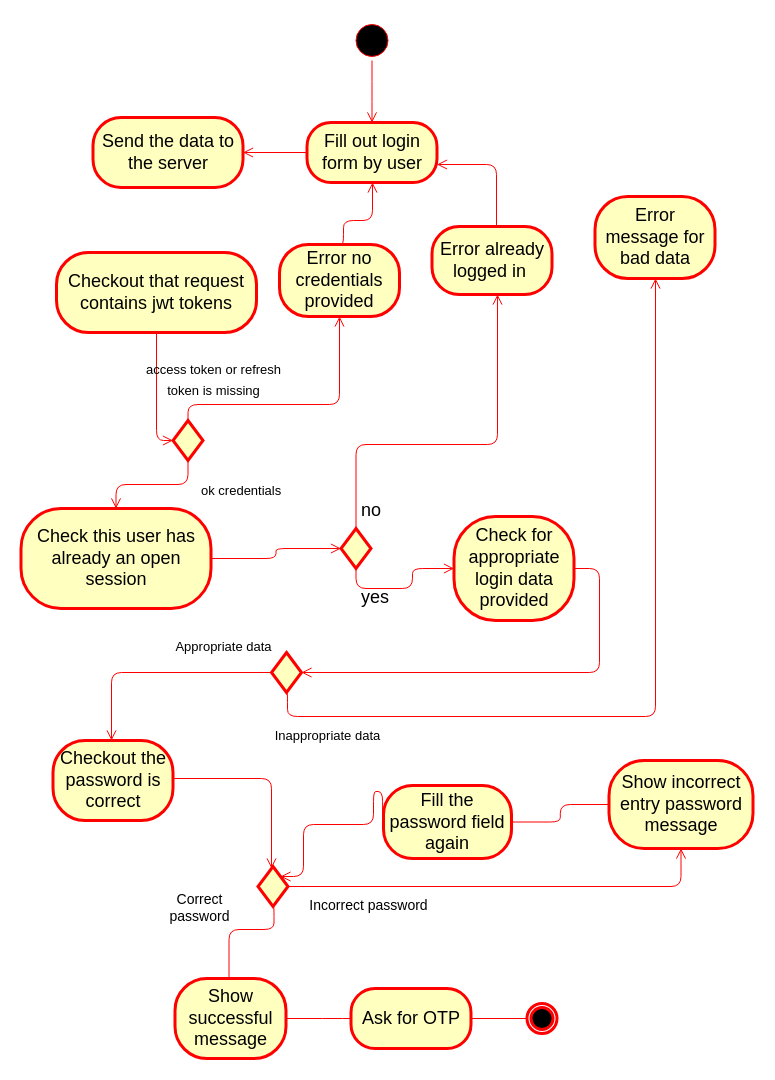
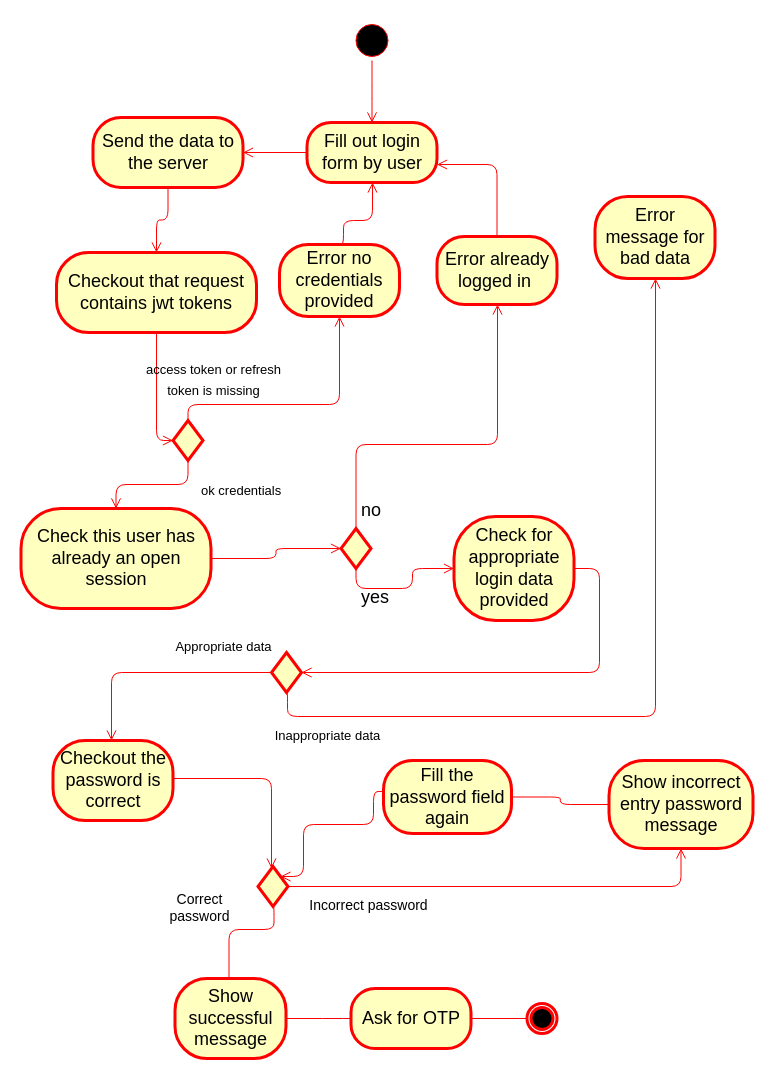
  <mxCell id="0" />
  <mxCell id="1" parent="0" />
  <mxCell id="2" value="" style="ellipse;html=1;shape=startState;fillColor=#000000;strokeColor=#ff0000;" parent="1" vertex="1"><mxGeometry x="351.5" y="20" width="40" height="40" as="geometry" /></mxCell>
  <mxCell id="3" value="" style="edgeStyle=orthogonalEdgeStyle;html=1;verticalAlign=bottom;endArrow=open;endSize=8;strokeColor=#ff0000;" parent="1" source="2" edge="1"><mxGeometry relative="1" as="geometry"><mxPoint x="371.5" y="122" as="targetPoint" /><mxPoint x="371.5" y="52" as="sourcePoint" /></mxGeometry></mxCell>
  <mxCell id="4" value="&lt;font style=&quot;font-size: 18px;&quot;&gt;Fill out login form by user&lt;/font&gt;" style="rounded=1;whiteSpace=wrap;html=1;arcSize=40;fontColor=#000000;fillColor=#ffffc0;strokeColor=#ff0000;strokeWidth=3;" parent="1" vertex="1"><mxGeometry x="306.5" y="122" width="130" height="60" as="geometry" /></mxCell>
  <mxCell id="5" value="" style="edgeStyle=orthogonalEdgeStyle;html=1;verticalAlign=bottom;endArrow=open;endSize=8;strokeColor=#ff0000;" parent="1" source="4" target="6" edge="1"><mxGeometry relative="1" as="geometry"><mxPoint x="210.5" y="152" as="targetPoint" /><Array as="points" /></mxGeometry></mxCell>
  <mxCell id="6" value="Send the data to the server" style="rounded=1;whiteSpace=wrap;html=1;arcSize=40;fontColor=#000000;fillColor=#ffffc0;strokeColor=#ff0000;strokeWidth=3;fontSize=18;" parent="1" vertex="1"><mxGeometry x="92.5" y="117" width="150" height="70" as="geometry" /></mxCell>
  <mxCell id="7" value="" style="edgeStyle=orthogonalEdgeStyle;html=1;verticalAlign=bottom;endArrow=open;endSize=8;strokeColor=#ff0000;fontSize=18;entryX=0;entryY=0.5;entryDx=0;entryDy=0;startArrow=none;" parent="1" source="22" target="26" edge="1"><mxGeometry relative="1" as="geometry"><mxPoint x="194.5" y="387" as="targetPoint" /></mxGeometry></mxCell>
  <mxCell id="8" value="" style="rhombus;whiteSpace=wrap;html=1;fillColor=#ffffc0;strokeColor=#ff0000;strokeWidth=3;fontSize=18;" parent="1" vertex="1"><mxGeometry x="271" y="652" width="30" height="40" as="geometry" /></mxCell>
  <mxCell id="9" value="&lt;span style=&quot;font-size: 13px;&quot;&gt;Inappropriate data&lt;/span&gt;" style="edgeStyle=orthogonalEdgeStyle;html=1;align=center;verticalAlign=bottom;endArrow=open;endSize=8;strokeColor=#ff0000;fontSize=18;labelBackgroundColor=none;exitX=0.5;exitY=1;exitDx=0;exitDy=0;" parent="1" source="8" target="19" edge="1"><mxGeometry x="-0.844" y="-32" relative="1" as="geometry"><mxPoint x="598.5" y="290" as="targetPoint" /><mxPoint as="offset" /><mxPoint x="368.5" y="592" as="sourcePoint" /><Array as="points"><mxPoint x="287" y="692" /><mxPoint x="287" y="716" /><mxPoint x="655" y="716" /></Array></mxGeometry></mxCell>
  <mxCell id="10" value="&lt;span style=&quot;font-size: 13px;&quot;&gt;Appropriate data&lt;/span&gt;" style="edgeStyle=orthogonalEdgeStyle;html=1;align=center;verticalAlign=top;endArrow=open;endSize=8;strokeColor=#ff0000;fontSize=18;labelBackgroundColor=none;exitX=0;exitY=0.5;exitDx=0;exitDy=0;" parent="1" source="8" target="14" edge="1"><mxGeometry x="-0.579" y="-44" relative="1" as="geometry"><mxPoint x="111" y="844" as="targetPoint" /><mxPoint x="456.037" y="503.999" as="sourcePoint" /><Array as="points"><mxPoint x="111" y="672" /></Array><mxPoint as="offset" /></mxGeometry></mxCell>
  <mxCell id="11" value="Incorrect password" style="edgeStyle=orthogonalEdgeStyle;html=1;align=center;verticalAlign=bottom;endArrow=open;endSize=8;strokeColor=#ff0000;fontSize=14;labelBackgroundColor=none;" parent="1" source="13" target="20" edge="1"><mxGeometry x="-0.631" y="-30" relative="1" as="geometry"><mxPoint x="664.5" y="830" as="targetPoint" /><mxPoint as="offset" /></mxGeometry></mxCell>
  <mxCell id="12" value="Correct&lt;br style=&quot;font-size: 14px;&quot;&gt;password" style="edgeStyle=orthogonalEdgeStyle;html=1;align=center;verticalAlign=top;endArrow=open;endSize=8;strokeColor=#ff0000;fontSize=14;labelBackgroundColor=none;entryX=0.5;entryY=0;entryDx=0;entryDy=0;exitX=0.5;exitY=1;exitDx=0;exitDy=0;" parent="1" source="13" edge="1"><mxGeometry x="0.071" y="-54" relative="1" as="geometry"><mxPoint x="228.5" y="988" as="targetPoint" /><mxPoint x="273.567" y="878.999" as="sourcePoint" /><Array as="points"><mxPoint x="273.5" y="929" /><mxPoint x="228.5" y="929" /></Array><mxPoint x="24" y="-45" as="offset" /></mxGeometry></mxCell>
  <mxCell id="13" value="" style="rhombus;whiteSpace=wrap;html=1;fillColor=#ffffc0;strokeColor=#ff0000;strokeWidth=3;fontSize=18;" parent="1" vertex="1"><mxGeometry x="257.5" y="866" width="30" height="40" as="geometry" /></mxCell>
  <mxCell id="14" value="Checkout the password is correct" style="rounded=1;whiteSpace=wrap;html=1;arcSize=40;fontColor=#000000;fillColor=#ffffc0;strokeColor=#ff0000;strokeWidth=3;fontFamily=Helvetica;fontSize=18;" parent="1" vertex="1"><mxGeometry x="52.5" y="740" width="120" height="80" as="geometry" /></mxCell>
  <mxCell id="15" value="" style="edgeStyle=orthogonalEdgeStyle;html=1;verticalAlign=bottom;endArrow=open;endSize=8;strokeColor=#ff0000;labelBackgroundColor=none;fontFamily=Helvetica;fontSize=18;fontColor=#FFFFFF;" parent="1" source="14" target="13" edge="1"><mxGeometry relative="1" as="geometry"><mxPoint x="389.5" y="778.053" as="targetPoint" /><Array as="points"><mxPoint x="271" y="778" /></Array></mxGeometry></mxCell>
  <mxCell id="16" value="Show successful message" style="rounded=1;whiteSpace=wrap;html=1;arcSize=40;fontColor=#000000;fillColor=#ffffc0;strokeColor=#ff0000;strokeWidth=3;fontFamily=Helvetica;fontSize=18;" parent="1" vertex="1"><mxGeometry x="174.5" y="978" width="111" height="80" as="geometry" /></mxCell>
  <mxCell id="17" value="" style="edgeStyle=orthogonalEdgeStyle;html=1;verticalAlign=bottom;endArrow=open;endSize=8;strokeColor=#ff0000;labelBackgroundColor=none;fontFamily=Helvetica;fontSize=18;fontColor=#FFFFFF;" parent="1" source="16" edge="1"><mxGeometry relative="1" as="geometry"><mxPoint x="378.5" y="1018" as="targetPoint" /></mxGeometry></mxCell>
  <mxCell id="18" value="Ask for OTP" style="rounded=1;whiteSpace=wrap;html=1;arcSize=40;fontColor=#000000;fillColor=#ffffc0;strokeColor=#ff0000;strokeWidth=3;fontFamily=Helvetica;fontSize=18;" parent="1" vertex="1"><mxGeometry x="350.5" y="988" width="120" height="60" as="geometry" /></mxCell>
  <mxCell id="19" value="Error message for bad data" style="rounded=1;whiteSpace=wrap;html=1;arcSize=40;fontColor=#000000;fillColor=#ffffc0;strokeColor=#ff0000;strokeWidth=3;fontFamily=Helvetica;fontSize=18;" parent="1" vertex="1"><mxGeometry x="594.5" y="196" width="120" height="82" as="geometry" /></mxCell>
  <mxCell id="20" value="Show incorrect entry password message" style="rounded=1;whiteSpace=wrap;html=1;arcSize=40;fontColor=#000000;fillColor=#ffffc0;strokeColor=#ff0000;strokeWidth=3;fontFamily=Helvetica;fontSize=18;" parent="1" vertex="1"><mxGeometry x="608.5" y="760" width="144" height="88" as="geometry" /></mxCell>
  <mxCell id="21" value="" style="edgeStyle=orthogonalEdgeStyle;html=1;verticalAlign=bottom;endArrow=none;endSize=8;strokeColor=#ff0000;labelBackgroundColor=none;fontFamily=Helvetica;fontSize=18;fontColor=#FFFFFF;entryX=1;entryY=0.5;entryDx=0;entryDy=0;" parent="1" source="20" target="40" edge="1"><mxGeometry relative="1" as="geometry"><mxPoint x="519.5" y="778.053" as="targetPoint" /><mxPoint x="531.5" y="696" as="sourcePoint" /></mxGeometry></mxCell>
  <mxCell id="22" value="&lt;span style=&quot;font-size: 18px;&quot;&gt;Checkout that request contains jwt tokens&lt;/span&gt;" style="rounded=1;whiteSpace=wrap;html=1;arcSize=40;fontColor=#000000;fillColor=#ffffc0;strokeColor=#ff0000;strokeWidth=3;" parent="1" vertex="1"><mxGeometry x="56" y="252" width="200" height="80" as="geometry" /></mxCell>
+ <mxCell id="23" value="" style="edgeStyle=orthogonalEdgeStyle;html=1;verticalAlign=bottom;endArrow=open;endSize=8;strokeColor=#ff0000;fontSize=18;startArrow=none;exitX=0.5;exitY=1;exitDx=0;exitDy=0;" parent="1" source="6" target="22" edge="1"><mxGeometry relative="1" as="geometry"><mxPoint x="255" y="342" as="targetPoint" /><mxPoint x="261.5" y="236" as="sourcePoint" /></mxGeometry></mxCell>
  <mxCell id="24" value="&lt;font style=&quot;font-size: 13px;&quot;&gt;access token or refresh&lt;br&gt;token is missing&lt;/font&gt;" style="edgeStyle=orthogonalEdgeStyle;html=1;align=center;verticalAlign=bottom;endArrow=open;endSize=8;strokeColor=#ff0000;fontSize=18;exitX=0.5;exitY=0;exitDx=0;exitDy=0;labelBackgroundColor=none;" parent="1" source="26" target="32" edge="1"><mxGeometry x="-0.682" y="1" relative="1" as="geometry"><mxPoint x="586.5" y="228" as="targetPoint" /><mxPoint x="218.5" y="387" as="sourcePoint" /><Array as="points"><mxPoint x="188" y="404" /><mxPoint x="339" y="404" /></Array><mxPoint as="offset" /></mxGeometry></mxCell>
  <mxCell id="25" value="&lt;font style=&quot;font-size: 13px;&quot;&gt;ok credentials&lt;/font&gt;" style="edgeStyle=orthogonalEdgeStyle;html=1;align=left;verticalAlign=top;endArrow=open;endSize=8;strokeColor=#ff0000;fontSize=18;exitX=0.5;exitY=1;exitDx=0;exitDy=0;entryX=0.5;entryY=0;entryDx=0;entryDy=0;labelBackgroundColor=none;" parent="1" source="26" target="27" edge="1"><mxGeometry x="-0.803" y="11" relative="1" as="geometry"><mxPoint x="234.5" y="470" as="targetPoint" /><mxPoint x="218.5" y="387" as="sourcePoint" /><mxPoint as="offset" /></mxGeometry></mxCell>
  <mxCell id="26" value="" style="rhombus;whiteSpace=wrap;html=1;fillColor=#ffffc0;strokeColor=#ff0000;strokeWidth=3;fontSize=18;" parent="1" vertex="1"><mxGeometry x="172.5" y="420" width="30" height="40" as="geometry" /></mxCell>
  <mxCell id="27" value="&lt;font style=&quot;font-size: 18px;&quot;&gt;Check this user has already an open session&lt;/font&gt;" style="rounded=1;whiteSpace=wrap;html=1;arcSize=40;fontColor=#000000;fillColor=#ffffc0;strokeColor=#ff0000;strokeWidth=3;fontSize=13;" parent="1" vertex="1"><mxGeometry x="20.5" y="508" width="190" height="100" as="geometry" /></mxCell>
  <mxCell id="28" value="" style="edgeStyle=orthogonalEdgeStyle;html=1;verticalAlign=bottom;endArrow=open;endSize=8;strokeColor=#ff0000;labelBackgroundColor=none;fontSize=13;entryX=0;entryY=0.5;entryDx=0;entryDy=0;" parent="1" source="27" target="31" edge="1"><mxGeometry relative="1" as="geometry"><mxPoint x="99" y="664" as="targetPoint" /><Array as="points" /></mxGeometry></mxCell>
  <mxCell id="29" value="no" style="edgeStyle=orthogonalEdgeStyle;html=1;align=left;verticalAlign=bottom;endArrow=open;endSize=8;strokeColor=#ff0000;labelBackgroundColor=none;fontSize=18;exitX=0.5;exitY=0;exitDx=0;exitDy=0;" parent="1" source="31" target="34" edge="1"><mxGeometry x="-0.978" y="-3" relative="1" as="geometry"><mxPoint x="439" y="516" as="targetPoint" /><mxPoint x="131" y="688" as="sourcePoint" /><Array as="points"><mxPoint x="356" y="444" /><mxPoint x="497" y="444" /></Array><mxPoint as="offset" /></mxGeometry></mxCell>
  <mxCell id="30" value="yes" style="edgeStyle=orthogonalEdgeStyle;html=1;align=left;verticalAlign=top;endArrow=open;endSize=8;strokeColor=#ff0000;labelBackgroundColor=none;fontSize=18;exitX=0.5;exitY=1;exitDx=0;exitDy=0;" parent="1" source="31" target="38" edge="1"><mxGeometry x="-0.826" y="3" relative="1" as="geometry"><mxPoint x="63" y="828" as="targetPoint" /><mxPoint x="91" y="708" as="sourcePoint" /><Array as="points"><mxPoint x="356" y="588" /><mxPoint x="412" y="588" /><mxPoint x="412" y="568" /></Array><mxPoint as="offset" /></mxGeometry></mxCell>
  <mxCell id="31" value="" style="rhombus;whiteSpace=wrap;html=1;fillColor=#ffffc0;strokeColor=#ff0000;strokeWidth=3;fontSize=18;" parent="1" vertex="1"><mxGeometry x="340.5" y="528" width="30" height="40" as="geometry" /></mxCell>
  <mxCell id="32" value="Error no credentials provided" style="rounded=1;whiteSpace=wrap;html=1;arcSize=40;fontColor=#000000;fillColor=#ffffc0;strokeColor=#ff0000;strokeWidth=3;fontSize=18;" parent="1" vertex="1"><mxGeometry x="279" y="244" width="120" height="72" as="geometry" /></mxCell>
  <mxCell id="33" value="" style="edgeStyle=orthogonalEdgeStyle;html=1;verticalAlign=bottom;endArrow=open;endSize=8;strokeColor=#ff0000;labelBackgroundColor=none;fontSize=18;exitX=0.5;exitY=0;exitDx=0;exitDy=0;" parent="1" source="32" target="4" edge="1"><mxGeometry relative="1" as="geometry"><mxPoint x="376.5" y="320" as="targetPoint" /><Array as="points"><mxPoint x="343" y="244" /><mxPoint x="343" y="220" /><mxPoint x="372" y="220" /></Array></mxGeometry></mxCell>
- <mxCell id="34" value="Error already logged in&amp;nbsp;" style="rounded=1;whiteSpace=wrap;html=1;arcSize=40;fontColor=#000000;fillColor=#ffffc0;strokeColor=#ff0000;strokeWidth=3;fontSize=18;" parent="1" vertex="1"><mxGeometry x="431.5" y="226" width="120" height="68" as="geometry" /></mxCell>
+ <mxCell id="34" value="Error already logged in&amp;nbsp;" style="rounded=1;whiteSpace=wrap;html=1;arcSize=40;fontColor=#000000;fillColor=#ffffc0;strokeColor=#ff0000;strokeWidth=3;fontSize=18;" parent="1" vertex="1"><mxGeometry x="436.5" y="236" width="120" height="68" as="geometry" /></mxCell>
  <mxCell id="35" value="" style="edgeStyle=orthogonalEdgeStyle;html=1;verticalAlign=bottom;endArrow=open;endSize=8;strokeColor=#ff0000;labelBackgroundColor=none;fontSize=18;" parent="1" source="34" target="4" edge="1"><mxGeometry relative="1" as="geometry"><mxPoint x="526.5" y="332" as="targetPoint" /><Array as="points"><mxPoint x="496" y="164" /></Array></mxGeometry></mxCell>
  <mxCell id="36" value="" style="edgeStyle=orthogonalEdgeStyle;html=1;verticalAlign=bottom;endArrow=none;endSize=8;strokeColor=#ff0000;labelBackgroundColor=none;fontFamily=Helvetica;fontSize=18;fontColor=#FFFFFF;" parent="1" source="18" target="37" edge="1"><mxGeometry relative="1" as="geometry"><mxPoint x="588.5" y="1018" as="targetPoint" /><mxPoint x="498.5" y="1018" as="sourcePoint" /></mxGeometry></mxCell>
  <mxCell id="37" value="" style="ellipse;html=1;shape=endState;fillColor=#000000;strokeColor=#ff0000;strokeWidth=3;fontFamily=Helvetica;fontSize=8;fontColor=#FFFFFF;" parent="1" vertex="1"><mxGeometry x="526.5" y="1003" width="30" height="30" as="geometry" /></mxCell>
  <mxCell id="38" value="&lt;span style=&quot;font-size: 18px;&quot;&gt;Check for appropriate login data provided&lt;/span&gt;" style="rounded=1;whiteSpace=wrap;html=1;arcSize=40;fontColor=#000000;fillColor=#ffffc0;strokeColor=#ff0000;strokeWidth=3;fontSize=13;" parent="1" vertex="1"><mxGeometry x="453.5" y="516" width="120" height="104" as="geometry" /></mxCell>
  <mxCell id="39" value="" style="edgeStyle=orthogonalEdgeStyle;html=1;verticalAlign=bottom;endArrow=open;endSize=8;strokeColor=#ff0000;labelBackgroundColor=none;fontSize=13;entryX=1;entryY=0.5;entryDx=0;entryDy=0;" parent="1" source="38" target="8" edge="1"><mxGeometry relative="1" as="geometry"><mxPoint x="67" y="934" as="targetPoint" /><Array as="points"><mxPoint x="599" y="568" /><mxPoint x="599" y="672" /></Array></mxGeometry></mxCell>
- <mxCell id="40" value="&lt;font style=&quot;font-size: 18px;&quot;&gt;Fill the password field again&lt;/font&gt;" style="rounded=1;whiteSpace=wrap;html=1;arcSize=40;fontColor=#000000;fillColor=#ffffc0;strokeColor=#ff0000;strokeWidth=3;" parent="1" vertex="1"><mxGeometry x="383" y="785" width="128" height="73" as="geometry" /></mxCell>
+ <mxCell id="40" value="&lt;font style=&quot;font-size: 18px;&quot;&gt;Fill the password field again&lt;/font&gt;" style="rounded=1;whiteSpace=wrap;html=1;arcSize=40;fontColor=#000000;fillColor=#ffffc0;strokeColor=#ff0000;strokeWidth=3;" parent="1" vertex="1"><mxGeometry x="383" y="760" width="128" height="73" as="geometry" /></mxCell>
  <mxCell id="41" value="" style="edgeStyle=orthogonalEdgeStyle;html=1;verticalAlign=bottom;endArrow=open;endSize=8;strokeColor=#ff0000;exitX=-0.007;exitY=0.424;exitDx=0;exitDy=0;exitPerimeter=0;entryX=1;entryY=0;entryDx=0;entryDy=0;" parent="1" source="40" target="13" edge="1"><mxGeometry relative="1" as="geometry"><mxPoint x="443" y="854" as="targetPoint" /><Array as="points"><mxPoint x="373" y="791" /><mxPoint x="373" y="824" /><mxPoint x="303" y="824" /><mxPoint x="303" y="876" /></Array></mxGeometry></mxCell>
